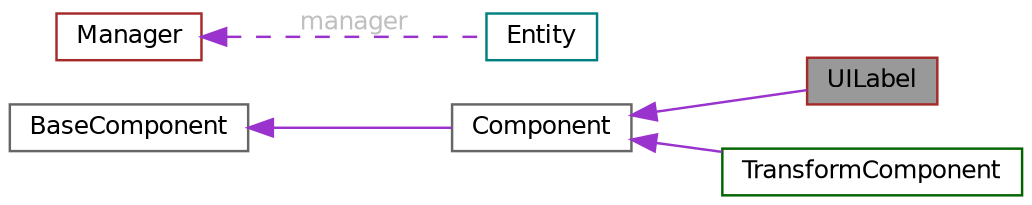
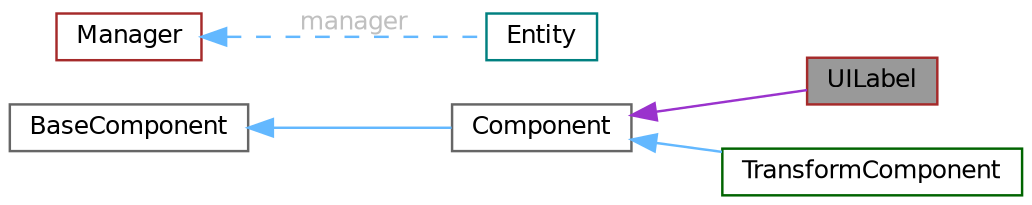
  digraph {
    rankdir=LR
    node [color=brown fillcolor=white fontname=Helvetica fontsize=10 shape=box style=filled]
    edge [color=darkorchid3 dir=back fontname=Helvetica fontsize=10 labelfontname=Helvetica labelfontsize=10 style=solid]
    n1 [fillcolor=grey60 fontcolor=black height=0.2 label=UILabel width=0.4]
    n2 [color=gray40 height=0.2 label=Component width=0.4]
    n3 [color=darkgreen height=0.2 label=TransformComponent width=0.4]
    n4 [color=gray40 height=0.2 label=BaseComponent width=0.4]
    n5 [color=teal height=0.2 label=Entity width=0.4]
    n6 [height=0.2 label=Manager width=0.4]
    n2 -> n1
-   n2 -> n3
-   n4 -> n2
-   n6 -> n5 [fontcolor=grey label=" manager" style=dashed]
+   n2 -> n3 [color=steelblue1]
+   n4 -> n2 [color=steelblue1]
+   n6 -> n5 [color=steelblue1 fontcolor=grey label=" manager" style=dashed]
  }
